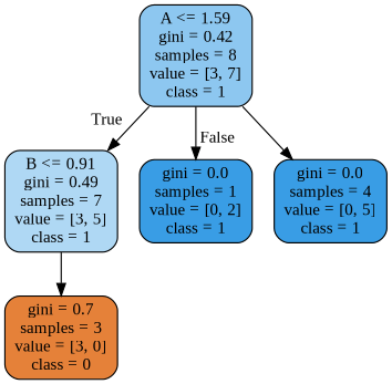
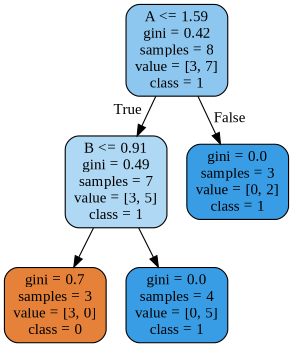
  digraph {
    fontname="Liberation Serif"
    node [color=black fillcolor="#399de5ff" fontname="Liberation Serif" shape=box style="filled, rounded"]
    edge [fontname="Liberation Serif"]
    n1 [fillcolor="#399de592" label="A <= 1.59\ngini = 0.42\nsamples = 8\nvalue = [3, 7]\nclass = 1"]
    n2 [fillcolor="#399de566" label="B <= 0.91\ngini = 0.49\nsamples = 7\nvalue = [3, 5]\nclass = 1"]
-   n3 [label="gini = 0.0\nsamples = 1\nvalue = [0, 2]\nclass = 1"]
+   n3 [label="gini = 0.0\nsamples = 3\nvalue = [0, 2]\nclass = 1"]
    n4 [fillcolor="#e58139ff" label="gini = 0.7\nsamples = 3\nvalue = [3, 0]\nclass = 0"]
    n5 [label="gini = 0.0\nsamples = 4\nvalue = [0, 5]\nclass = 1"]
    n1 -> n2 [headlabel=True labelangle=45 labeldistance=2.5]
    n1 -> n3 [headlabel=False labelangle=-45 labeldistance=2.5]
    n2 -> n4
-   n1 -> n5
+   n2 -> n5
  }
